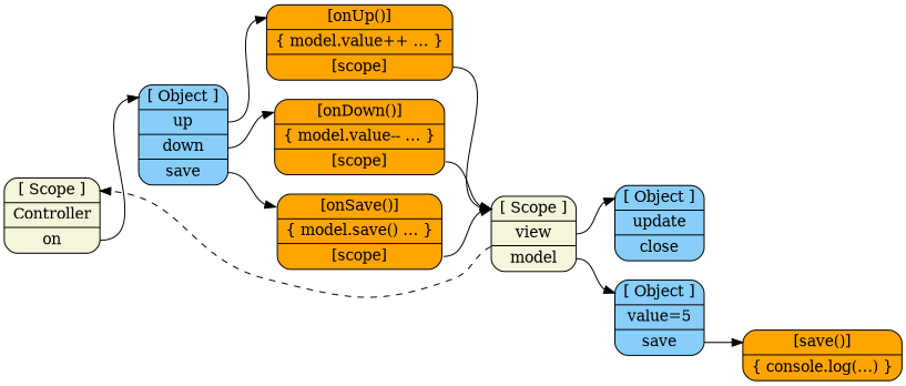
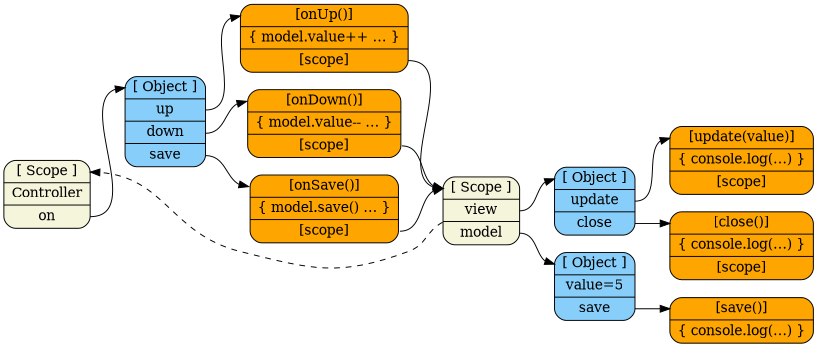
  digraph {
    rankdir=LR
    node [fillcolor=orange shape=Mrecord style=filled]
    edge [headport=__proto__ tailport=__scope__]
    n1 [fillcolor=beige label="<__proto__>[ Scope ]|<Controller>Controller|<on>on"]
    n2 [fillcolor=lightskyblue label="<__proto__>[ Object ]|<up>up|<down>down|<save>save"]
    n3 [label="<__proto__>[onUp()]|\{ model.value++ … \}|<__scope__>[scope]"]
    n4 [label="<__proto__>[onDown()]|\{ model.value-- … \}|<__scope__>[scope]"]
    n5 [label="<__proto__>[onSave()]|\{ model.save() … \}|<__scope__>[scope]"]
    n6 [fillcolor=beige label="<__proto__>[ Scope ]|<view>view|<model>model"]
    n7 [fillcolor=lightskyblue label="<__proto__>[ Object ]|<update>update|<close>close"]
    n8 [fillcolor=lightskyblue label="<__proto__>[ Object ]|<value>value=5|<save>save"]
+   n9 [label="<__proto__>[update(value)]|\{ console.log(…) \}|<__scope__>[scope]"]
+   n10 [label="<__proto__>[close()]|\{ console.log(…) \}|<__scope__>[scope]"]
    n11 [label="<__proto__>[save()]|\{ console.log(…) \}"]
    n1 -> n2 [tailport=on]
    n2 -> n3 [tailport=up]
    n2 -> n4 [tailport=down]
    n2 -> n5 [tailport=save]
    n3 -> n6
    n4 -> n6
    n5 -> n6
    n6 -> n1 [style=dashed]
    n6 -> n7 [tailport=view]
    n6 -> n8 [tailport=model]
+   n7 -> n9 [tailport=update]
+   n7 -> n10 [tailport=close]
    n8 -> n11 [tailport=save]
  }
